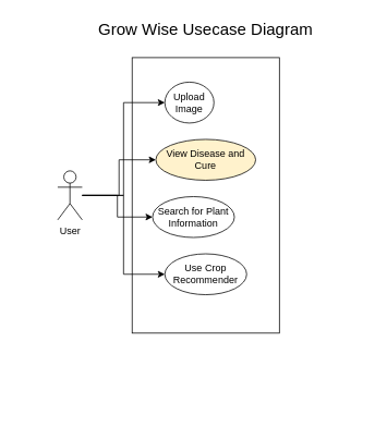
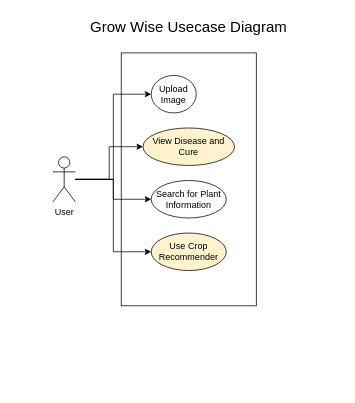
  <mxCell id="0" />
  <mxCell id="1" parent="0" />
  <mxCell id="2" value="" style="group" parent="1" vertex="1" connectable="0"><mxGeometry x="20" y="70" width="431" height="445" as="geometry" /></mxCell>
  <mxCell id="3" value="" style="rounded=0;whiteSpace=wrap;html=1;container=0;" parent="2" vertex="1"><mxGeometry x="141" width="180" height="337" as="geometry" /></mxCell>
  <mxCell id="4" value="Upload Image" style="ellipse;whiteSpace=wrap;html=1;container=0;" parent="2" vertex="1"><mxGeometry x="181" y="30" width="60" height="50" as="geometry" /></mxCell>
  <mxCell id="5" value="View Disease and Cure" style="ellipse;whiteSpace=wrap;html=1;container=0;fillColor=#fff2cc;" parent="2" vertex="1"><mxGeometry x="170" y="100" width="122" height="50" as="geometry" /></mxCell>
- <mxCell id="6" value="Search for Plant Information" style="ellipse;whiteSpace=wrap;html=1;container=0;" parent="2" vertex="1"><mxGeometry x="166" y="170" width="100" height="50" as="geometry" /></mxCell>
- <mxCell id="7" value="Use Crop Recommender" style="ellipse;whiteSpace=wrap;html=1;container=0;" parent="2" vertex="1"><mxGeometry x="181" y="240" width="100" height="50" as="geometry" /></mxCell>
+ <mxCell id="6" value="Search for Plant Information" style="ellipse;whiteSpace=wrap;html=1;container=0;" parent="2" vertex="1"><mxGeometry x="181" y="170" width="100" height="50" as="geometry" /></mxCell>
+ <mxCell id="7" value="Use Crop Recommender" style="ellipse;whiteSpace=wrap;html=1;container=0;fillColor=#fff2cc;" parent="2" vertex="1"><mxGeometry x="181" y="240" width="100" height="50" as="geometry" /></mxCell>
  <mxCell id="8" style="edgeStyle=orthogonalEdgeStyle;rounded=0;orthogonalLoop=1;jettySize=auto;html=1;entryX=0;entryY=0.5;entryDx=0;entryDy=0;" parent="2" source="12" target="4" edge="1"><mxGeometry relative="1" as="geometry" /></mxCell>
  <mxCell id="9" style="edgeStyle=orthogonalEdgeStyle;rounded=0;orthogonalLoop=1;jettySize=auto;html=1;entryX=0;entryY=0.5;entryDx=0;entryDy=0;" parent="2" source="12" target="5" edge="1"><mxGeometry relative="1" as="geometry" /></mxCell>
  <mxCell id="10" style="edgeStyle=orthogonalEdgeStyle;rounded=0;orthogonalLoop=1;jettySize=auto;html=1;entryX=0;entryY=0.5;entryDx=0;entryDy=0;" parent="2" source="12" target="6" edge="1"><mxGeometry relative="1" as="geometry" /></mxCell>
  <mxCell id="11" style="edgeStyle=orthogonalEdgeStyle;rounded=0;orthogonalLoop=1;jettySize=auto;html=1;entryX=0;entryY=0.5;entryDx=0;entryDy=0;" parent="2" source="12" target="7" edge="1"><mxGeometry relative="1" as="geometry" /></mxCell>
  <mxCell id="12" value="User" style="shape=umlActor;verticalLabelPosition=bottom;verticalAlign=top;html=1;outlineConnect=0;container=0;" parent="2" vertex="1"><mxGeometry x="50" y="138.5" width="30" height="60" as="geometry" /></mxCell>
  <mxCell id="13" value="&lt;font style=&quot;font-size: 20px;&quot;&gt;Grow Wise Usecase Diagram&lt;/font&gt;" style="text;html=1;strokeColor=none;fillColor=none;align=center;verticalAlign=middle;whiteSpace=wrap;rounded=0;" parent="2" vertex="1"><mxGeometry x="97" y="-50" width="268" height="30" as="geometry" /></mxCell>
